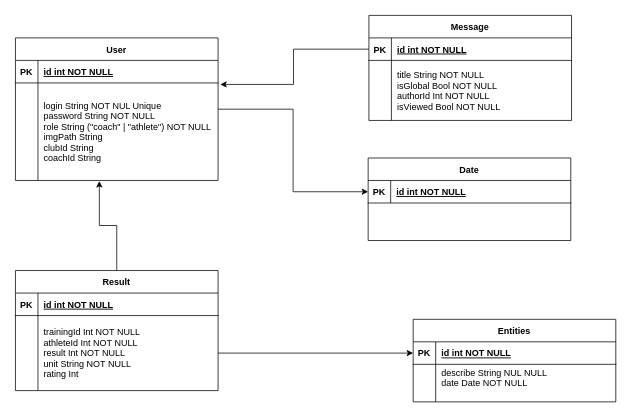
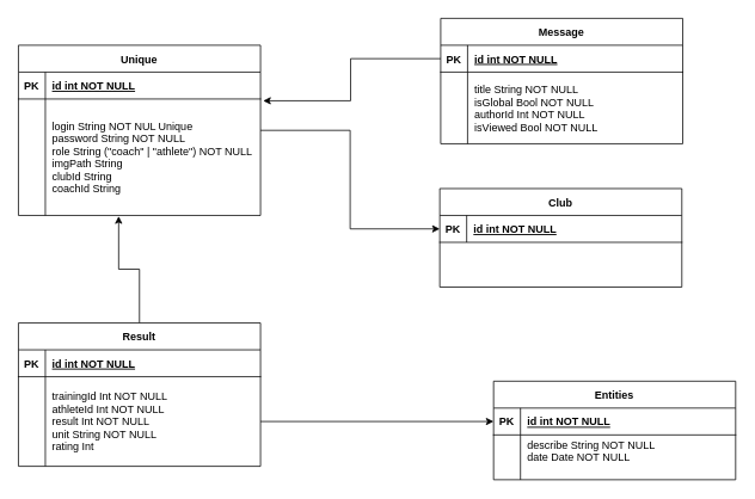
  <mxCell id="0" />
  <mxCell id="1" parent="0" />
  <mxCell id="2" style="edgeStyle=orthogonalEdgeStyle;rounded=0;orthogonalLoop=1;jettySize=auto;html=1;entryX=0;entryY=0.5;entryDx=0;entryDy=0;" edge="1" parent="1" source="3" target="11"><mxGeometry relative="1" as="geometry" /></mxCell>
- <mxCell id="3" value="User" style="shape=table;startSize=30;container=1;collapsible=1;childLayout=tableLayout;fixedRows=1;rowLines=0;fontStyle=1;align=center;resizeLast=1;" parent="1" vertex="1"><mxGeometry x="20" y="50" width="270" height="190" as="geometry" /></mxCell>
+ <mxCell id="3" value="Unique" style="shape=table;startSize=30;container=1;collapsible=1;childLayout=tableLayout;fixedRows=1;rowLines=0;fontStyle=1;align=center;resizeLast=1;" parent="1" vertex="1"><mxGeometry x="20" y="50" width="270" height="190" as="geometry" /></mxCell>
  <mxCell id="4" value="" style="shape=partialRectangle;collapsible=0;dropTarget=0;pointerEvents=0;fillColor=none;points=[[0,0.5],[1,0.5]];portConstraint=eastwest;top=0;left=0;right=0;bottom=1;" parent="3" vertex="1"><mxGeometry y="30" width="270" height="30" as="geometry" /></mxCell>
  <mxCell id="5" value="PK" style="shape=partialRectangle;overflow=hidden;connectable=0;fillColor=none;top=0;left=0;bottom=0;right=0;fontStyle=1;" parent="4" vertex="1"><mxGeometry width="30.0" height="30" as="geometry"><mxRectangle width="30.0" height="30" as="alternateBounds" /></mxGeometry></mxCell>
  <mxCell id="6" value="id int NOT NULL " style="shape=partialRectangle;overflow=hidden;connectable=0;fillColor=none;top=0;left=0;bottom=0;right=0;align=left;spacingLeft=6;fontStyle=5;" parent="4" vertex="1"><mxGeometry x="30.0" width="240.0" height="30" as="geometry"><mxRectangle width="240.0" height="30" as="alternateBounds" /></mxGeometry></mxCell>
  <mxCell id="7" value="" style="shape=partialRectangle;collapsible=0;dropTarget=0;pointerEvents=0;fillColor=none;points=[[0,0.5],[1,0.5]];portConstraint=eastwest;top=0;left=0;right=0;bottom=0;" parent="3" vertex="1"><mxGeometry y="60" width="270" height="130" as="geometry" /></mxCell>
  <mxCell id="8" value="" style="shape=partialRectangle;overflow=hidden;connectable=0;fillColor=none;top=0;left=0;bottom=0;right=0;" parent="7" vertex="1"><mxGeometry width="30.0" height="130" as="geometry"><mxRectangle width="30.0" height="130" as="alternateBounds" /></mxGeometry></mxCell>
  <mxCell id="9" value="login String NOT NUL Unique&#10;password String NOT NULL&#10;role String (&quot;coach&quot; | &quot;athlete&quot;) NOT NULL&#10;imgPath String&#10;clubId String&#10;coachId String" style="shape=partialRectangle;overflow=hidden;connectable=0;fillColor=none;top=0;left=0;bottom=0;right=0;align=left;spacingLeft=6;" parent="7" vertex="1"><mxGeometry x="30.0" width="240.0" height="130" as="geometry"><mxRectangle width="240.0" height="130" as="alternateBounds" /></mxGeometry></mxCell>
- <mxCell id="10" value="Date" style="shape=table;startSize=30;container=1;collapsible=1;childLayout=tableLayout;fixedRows=1;rowLines=0;fontStyle=1;align=center;resizeLast=1;" vertex="1" parent="1"><mxGeometry x="490" y="210" width="270" height="110" as="geometry" /></mxCell>
+ <mxCell id="10" value="Club" style="shape=table;startSize=30;container=1;collapsible=1;childLayout=tableLayout;fixedRows=1;rowLines=0;fontStyle=1;align=center;resizeLast=1;" vertex="1" parent="1"><mxGeometry x="490" y="210" width="270" height="110" as="geometry" /></mxCell>
  <mxCell id="11" value="" style="shape=partialRectangle;collapsible=0;dropTarget=0;pointerEvents=0;fillColor=none;points=[[0,0.5],[1,0.5]];portConstraint=eastwest;top=0;left=0;right=0;bottom=1;" vertex="1" parent="10"><mxGeometry y="30" width="270" height="30" as="geometry" /></mxCell>
  <mxCell id="12" value="PK" style="shape=partialRectangle;overflow=hidden;connectable=0;fillColor=none;top=0;left=0;bottom=0;right=0;fontStyle=1;" vertex="1" parent="11"><mxGeometry width="30.0" height="30" as="geometry"><mxRectangle width="30.0" height="30" as="alternateBounds" /></mxGeometry></mxCell>
  <mxCell id="13" value="id int NOT NULL " style="shape=partialRectangle;overflow=hidden;connectable=0;fillColor=none;top=0;left=0;bottom=0;right=0;align=left;spacingLeft=6;fontStyle=5;" vertex="1" parent="11"><mxGeometry x="30.0" width="240.0" height="30" as="geometry"><mxRectangle width="240.0" height="30" as="alternateBounds" /></mxGeometry></mxCell>
  <mxCell id="14" value="" style="shape=partialRectangle;collapsible=0;dropTarget=0;pointerEvents=0;fillColor=none;points=[[0,0.5],[1,0.5]];portConstraint=eastwest;top=0;left=0;right=0;bottom=0;" vertex="1" parent="10"><mxGeometry y="60" width="270" height="50" as="geometry" /></mxCell>
  <mxCell id="15" value="" style="shape=partialRectangle;overflow=hidden;connectable=0;fillColor=none;top=0;left=0;bottom=0;right=0;" vertex="1" parent="14"><mxGeometry width="30.0" height="50" as="geometry"><mxRectangle width="30.0" height="50" as="alternateBounds" /></mxGeometry></mxCell>
  <mxCell id="16" value="Entities" style="shape=table;startSize=30;container=1;collapsible=1;childLayout=tableLayout;fixedRows=1;rowLines=0;fontStyle=1;align=center;resizeLast=1;" vertex="1" parent="1"><mxGeometry x="550" y="425" width="270" height="110" as="geometry" /></mxCell>
  <mxCell id="17" value="" style="shape=partialRectangle;collapsible=0;dropTarget=0;pointerEvents=0;fillColor=none;points=[[0,0.5],[1,0.5]];portConstraint=eastwest;top=0;left=0;right=0;bottom=1;" vertex="1" parent="16"><mxGeometry y="30" width="270" height="30" as="geometry" /></mxCell>
  <mxCell id="18" value="PK" style="shape=partialRectangle;overflow=hidden;connectable=0;fillColor=none;top=0;left=0;bottom=0;right=0;fontStyle=1;" vertex="1" parent="17"><mxGeometry width="30.0" height="30" as="geometry"><mxRectangle width="30.0" height="30" as="alternateBounds" /></mxGeometry></mxCell>
  <mxCell id="19" value="id int NOT NULL " style="shape=partialRectangle;overflow=hidden;connectable=0;fillColor=none;top=0;left=0;bottom=0;right=0;align=left;spacingLeft=6;fontStyle=5;" vertex="1" parent="17"><mxGeometry x="30.0" width="240.0" height="30" as="geometry"><mxRectangle width="240.0" height="30" as="alternateBounds" /></mxGeometry></mxCell>
  <mxCell id="20" value="" style="shape=partialRectangle;collapsible=0;dropTarget=0;pointerEvents=0;fillColor=none;points=[[0,0.5],[1,0.5]];portConstraint=eastwest;top=0;left=0;right=0;bottom=0;" vertex="1" parent="16"><mxGeometry y="60" width="270" height="50" as="geometry" /></mxCell>
  <mxCell id="21" value="" style="shape=partialRectangle;overflow=hidden;connectable=0;fillColor=none;top=0;left=0;bottom=0;right=0;" vertex="1" parent="20"><mxGeometry width="30.0" height="50" as="geometry"><mxRectangle width="30.0" height="50" as="alternateBounds" /></mxGeometry></mxCell>
- <mxCell id="22" value="describe String NUL NULL&#10;date Date NOT NULL&#10;" style="shape=partialRectangle;overflow=hidden;connectable=0;fillColor=none;top=0;left=0;bottom=0;right=0;align=left;spacingLeft=6;" vertex="1" parent="20"><mxGeometry x="30.0" width="240.0" height="50" as="geometry"><mxRectangle width="240.0" height="50" as="alternateBounds" /></mxGeometry></mxCell>
+ <mxCell id="22" value="describe String NOT NULL&#10;date Date NOT NULL&#10;" style="shape=partialRectangle;overflow=hidden;connectable=0;fillColor=none;top=0;left=0;bottom=0;right=0;align=left;spacingLeft=6;" vertex="1" parent="20"><mxGeometry x="30.0" width="240.0" height="50" as="geometry"><mxRectangle width="240.0" height="50" as="alternateBounds" /></mxGeometry></mxCell>
  <mxCell id="23" style="edgeStyle=orthogonalEdgeStyle;rounded=0;orthogonalLoop=1;jettySize=auto;html=1;entryX=0.414;entryY=1.006;entryDx=0;entryDy=0;entryPerimeter=0;" edge="1" parent="1" source="24" target="7"><mxGeometry relative="1" as="geometry" /></mxCell>
  <mxCell id="24" value="Result" style="shape=table;startSize=30;container=1;collapsible=1;childLayout=tableLayout;fixedRows=1;rowLines=0;fontStyle=1;align=center;resizeLast=1;" vertex="1" parent="1"><mxGeometry x="20" y="360" width="270" height="160" as="geometry" /></mxCell>
  <mxCell id="25" value="" style="shape=partialRectangle;collapsible=0;dropTarget=0;pointerEvents=0;fillColor=none;points=[[0,0.5],[1,0.5]];portConstraint=eastwest;top=0;left=0;right=0;bottom=1;" vertex="1" parent="24"><mxGeometry y="30" width="270" height="30" as="geometry" /></mxCell>
  <mxCell id="26" value="PK" style="shape=partialRectangle;overflow=hidden;connectable=0;fillColor=none;top=0;left=0;bottom=0;right=0;fontStyle=1;" vertex="1" parent="25"><mxGeometry width="30.0" height="30" as="geometry"><mxRectangle width="30.0" height="30" as="alternateBounds" /></mxGeometry></mxCell>
  <mxCell id="27" value="id int NOT NULL " style="shape=partialRectangle;overflow=hidden;connectable=0;fillColor=none;top=0;left=0;bottom=0;right=0;align=left;spacingLeft=6;fontStyle=5;" vertex="1" parent="25"><mxGeometry x="30.0" width="240.0" height="30" as="geometry"><mxRectangle width="240.0" height="30" as="alternateBounds" /></mxGeometry></mxCell>
  <mxCell id="28" value="" style="shape=partialRectangle;collapsible=0;dropTarget=0;pointerEvents=0;fillColor=none;points=[[0,0.5],[1,0.5]];portConstraint=eastwest;top=0;left=0;right=0;bottom=0;" vertex="1" parent="24"><mxGeometry y="60" width="270" height="100" as="geometry" /></mxCell>
  <mxCell id="29" value="" style="shape=partialRectangle;overflow=hidden;connectable=0;fillColor=none;top=0;left=0;bottom=0;right=0;" vertex="1" parent="28"><mxGeometry width="30.0" height="100" as="geometry"><mxRectangle width="30.0" height="100" as="alternateBounds" /></mxGeometry></mxCell>
  <mxCell id="30" value="trainingId Int NOT NULL&#10;athleteId Int NOT NULL&#10;result Int NOT NULL&#10;unit String NOT NULL&#10;rating Int" style="shape=partialRectangle;overflow=hidden;connectable=0;fillColor=none;top=0;left=0;bottom=0;right=0;align=left;spacingLeft=6;" vertex="1" parent="28"><mxGeometry x="30.0" width="240.0" height="100" as="geometry"><mxRectangle width="240.0" height="100" as="alternateBounds" /></mxGeometry></mxCell>
  <mxCell id="31" style="edgeStyle=orthogonalEdgeStyle;rounded=0;orthogonalLoop=1;jettySize=auto;html=1;entryX=0;entryY=0.5;entryDx=0;entryDy=0;" edge="1" parent="1" source="28" target="17"><mxGeometry relative="1" as="geometry" /></mxCell>
  <mxCell id="32" value="Message" style="shape=table;startSize=30;container=1;collapsible=1;childLayout=tableLayout;fixedRows=1;rowLines=0;fontStyle=1;align=center;resizeLast=1;" vertex="1" parent="1"><mxGeometry x="491" y="20" width="270" height="140" as="geometry" /></mxCell>
  <mxCell id="33" value="" style="shape=partialRectangle;collapsible=0;dropTarget=0;pointerEvents=0;fillColor=none;points=[[0,0.5],[1,0.5]];portConstraint=eastwest;top=0;left=0;right=0;bottom=1;" vertex="1" parent="32"><mxGeometry y="30" width="270" height="30" as="geometry" /></mxCell>
  <mxCell id="34" value="PK" style="shape=partialRectangle;overflow=hidden;connectable=0;fillColor=none;top=0;left=0;bottom=0;right=0;fontStyle=1;" vertex="1" parent="33"><mxGeometry width="30.0" height="30" as="geometry"><mxRectangle width="30.0" height="30" as="alternateBounds" /></mxGeometry></mxCell>
  <mxCell id="35" value="id int NOT NULL " style="shape=partialRectangle;overflow=hidden;connectable=0;fillColor=none;top=0;left=0;bottom=0;right=0;align=left;spacingLeft=6;fontStyle=5;" vertex="1" parent="33"><mxGeometry x="30.0" width="240.0" height="30" as="geometry"><mxRectangle width="240.0" height="30" as="alternateBounds" /></mxGeometry></mxCell>
  <mxCell id="36" value="" style="shape=partialRectangle;collapsible=0;dropTarget=0;pointerEvents=0;fillColor=none;points=[[0,0.5],[1,0.5]];portConstraint=eastwest;top=0;left=0;right=0;bottom=0;" vertex="1" parent="32"><mxGeometry y="60" width="270" height="80" as="geometry" /></mxCell>
  <mxCell id="37" value="" style="shape=partialRectangle;overflow=hidden;connectable=0;fillColor=none;top=0;left=0;bottom=0;right=0;" vertex="1" parent="36"><mxGeometry width="30.0" height="80" as="geometry"><mxRectangle width="30.0" height="80" as="alternateBounds" /></mxGeometry></mxCell>
  <mxCell id="38" value="title String NOT NULL&#10;isGlobal Bool NOT NULL&#10;authorId Int NOT NULL&#10;isViewed Bool NOT NULL" style="shape=partialRectangle;overflow=hidden;connectable=0;fillColor=none;top=0;left=0;bottom=0;right=0;align=left;spacingLeft=6;" vertex="1" parent="36"><mxGeometry x="30.0" width="240.0" height="80" as="geometry"><mxRectangle width="240.0" height="80" as="alternateBounds" /></mxGeometry></mxCell>
  <mxCell id="39" style="edgeStyle=orthogonalEdgeStyle;rounded=0;orthogonalLoop=1;jettySize=auto;html=1;entryX=1.011;entryY=1.067;entryDx=0;entryDy=0;entryPerimeter=0;" edge="1" parent="1" source="33" target="4"><mxGeometry relative="1" as="geometry" /></mxCell>
